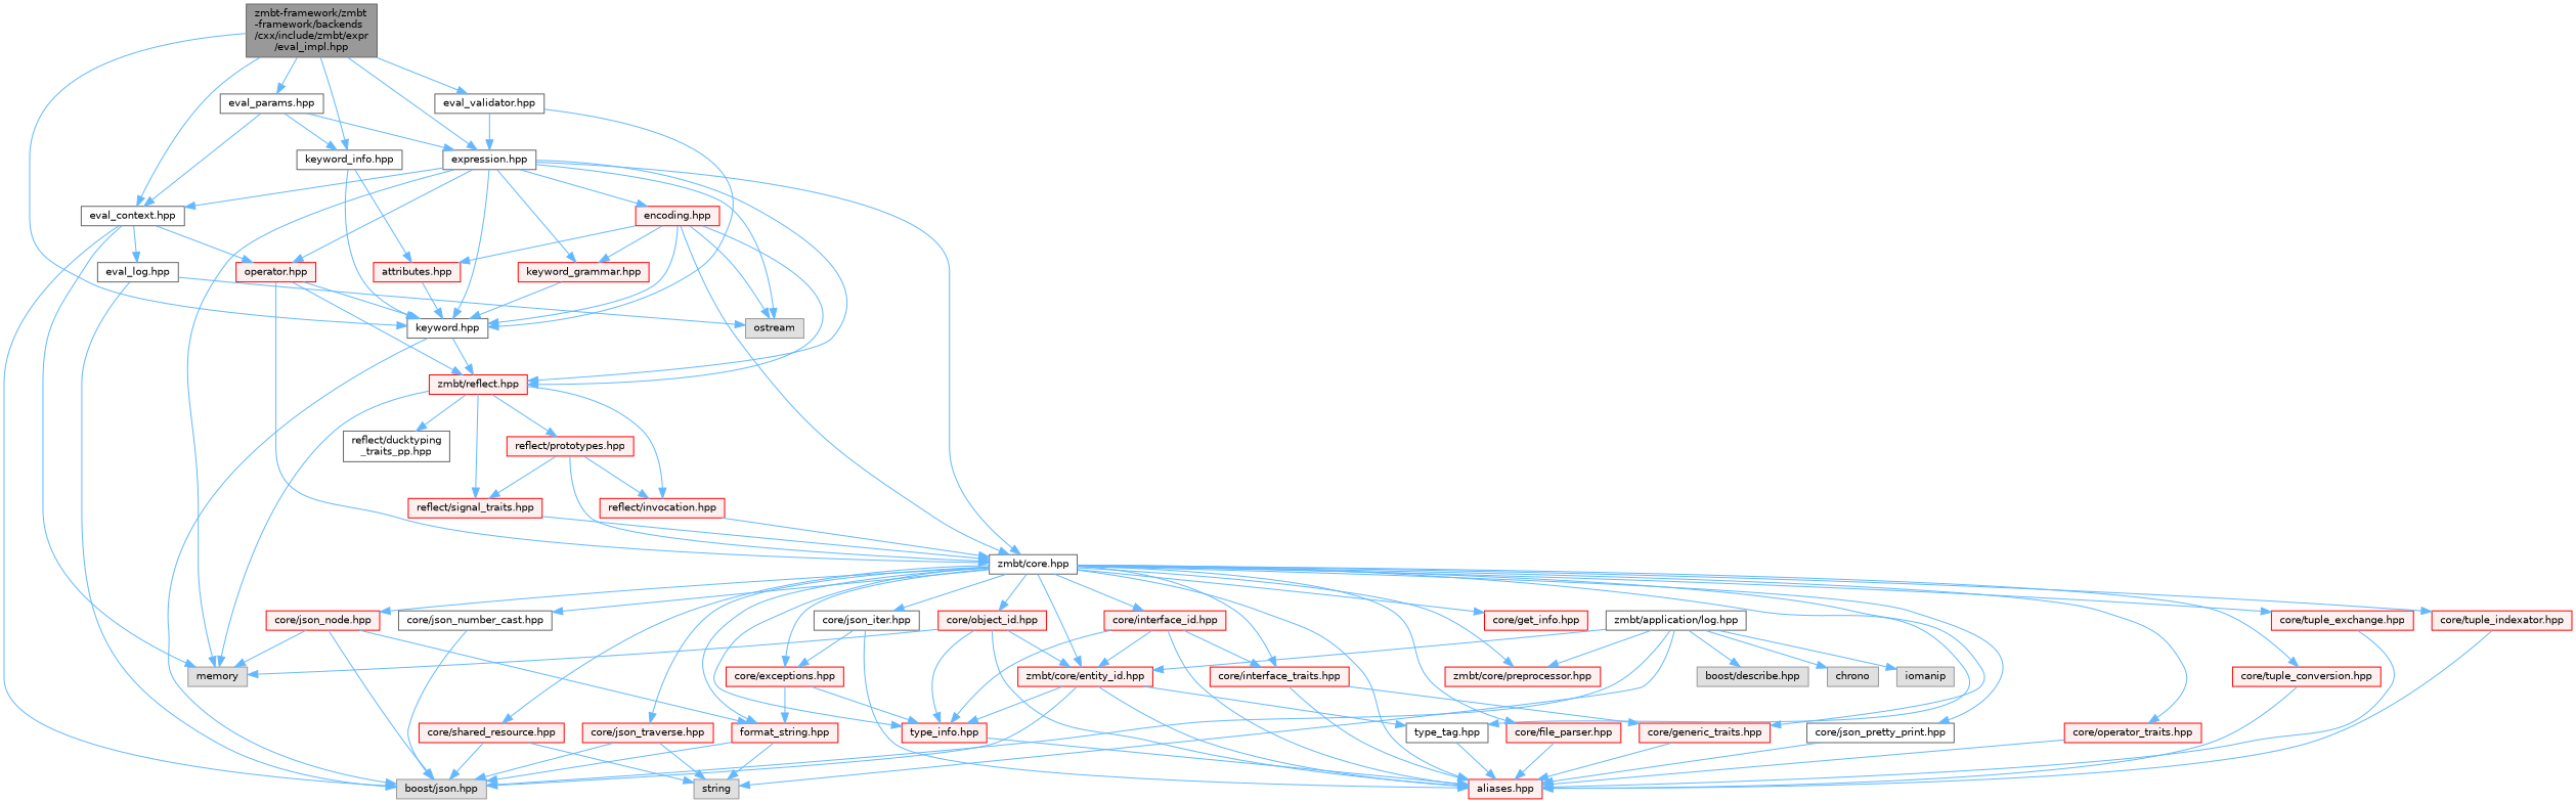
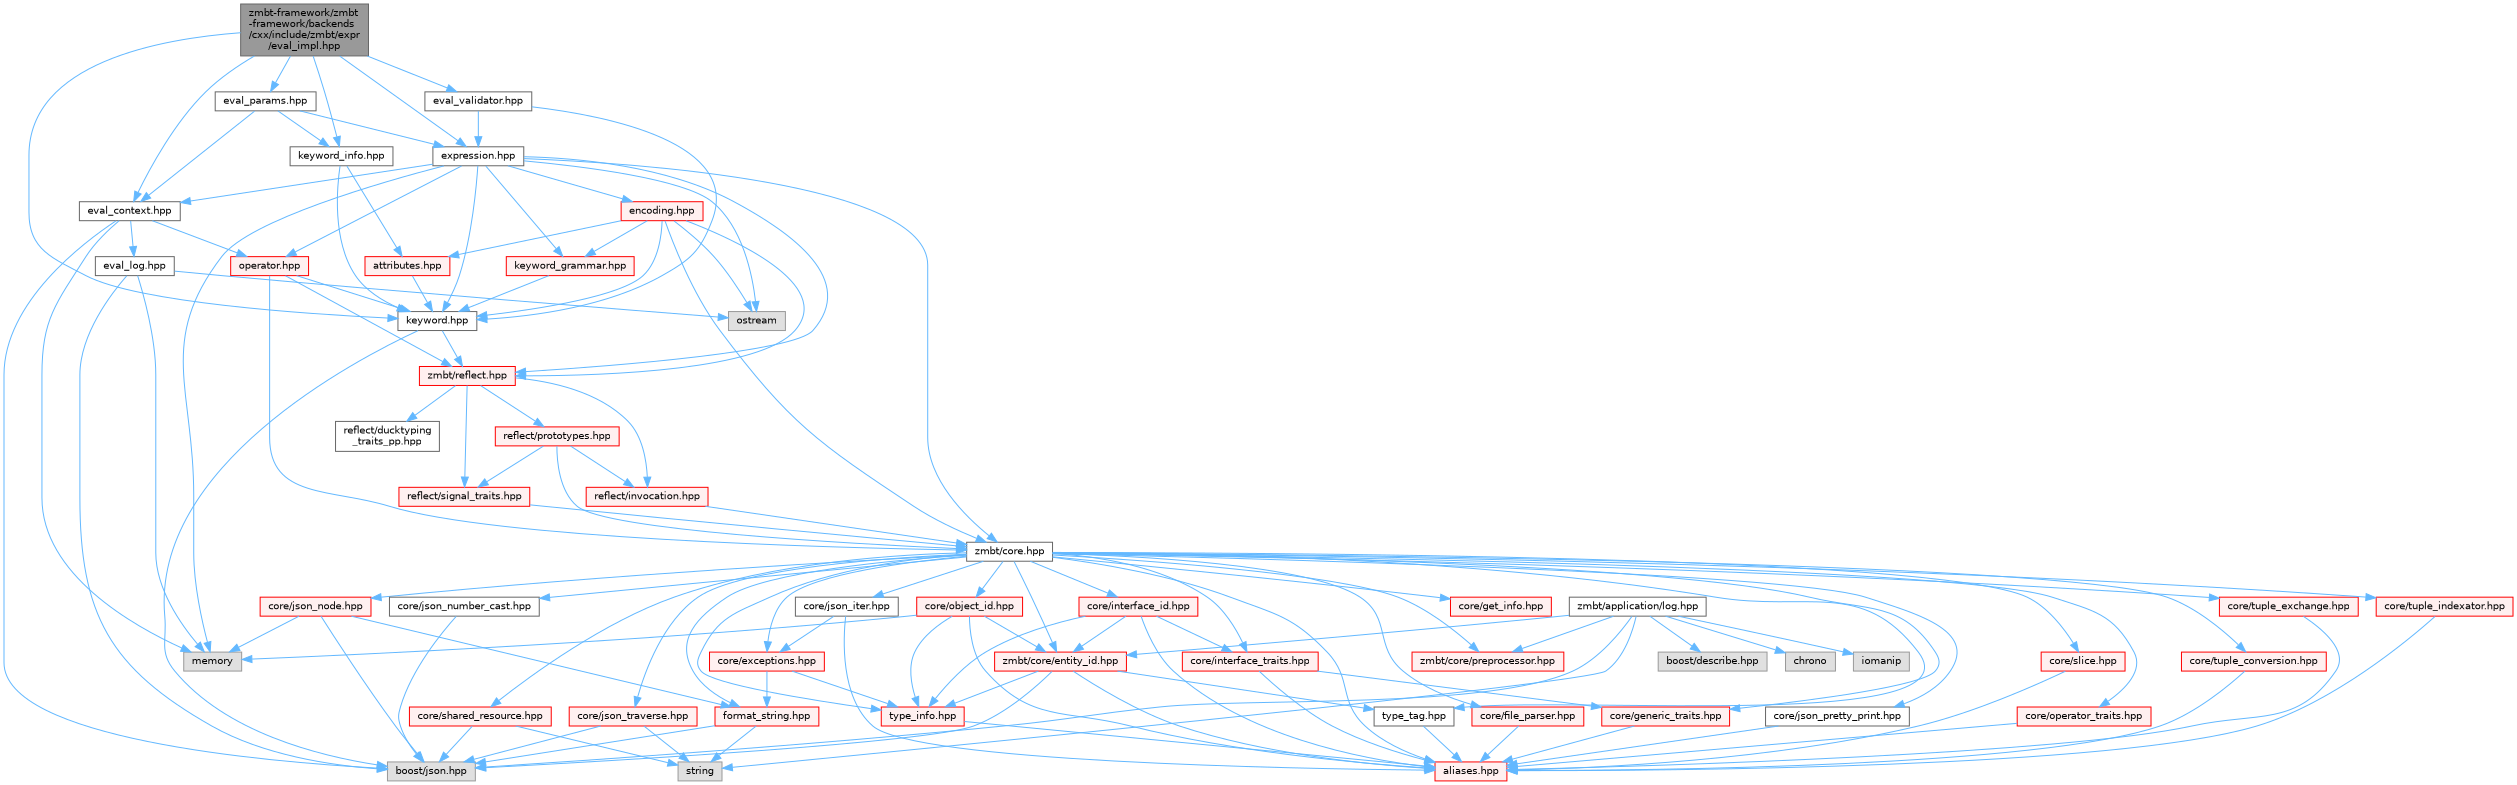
  digraph {
    node [color=red fillcolor="#FFF0F0" fontname=Helvetica fontsize=10 shape=box style=filled]
    edge [color=steelblue1 fontname=Helvetica fontsize=10 labelfontname=Helvetica labelfontsize=10 style=solid]
    n1 [color=gray40 fillcolor=grey60 fontcolor=black height=0.2 label="zmbt-framework/zmbt\l-framework/backends\l/cxx/include/zmbt/expr\l/eval_impl.hpp" width=0.4]
    n2 [color=grey40 fillcolor=white height=0.2 label="expression.hpp" width=0.4]
    n3 [color=grey40 fillcolor=white height=0.2 label="keyword.hpp" width=0.4]
    n4 [color=grey40 fillcolor=white height=0.2 label="eval_context.hpp" width=0.4]
    n5 [color=grey40 fillcolor=white height=0.2 label="eval_params.hpp" width=0.4]
    n6 [color=grey40 fillcolor=white height=0.2 label="keyword_info.hpp" width=0.4]
    n7 [color=grey40 fillcolor=white height=0.2 label="eval_validator.hpp" width=0.4]
    n8 [color=grey60 fillcolor="#E0E0E0" height=0.2 label=memory width=0.4]
    n9 [color=grey60 fillcolor="#E0E0E0" height=0.2 label=ostream width=0.4]
    n10 [color=grey40 fillcolor=white height=0.2 label="zmbt/core.hpp" width=0.4]
    n11 [height=0.2 label="zmbt/reflect.hpp" width=0.4]
    n12 [height=0.2 label="operator.hpp" width=0.4]
    n13 [height=0.2 label="keyword_grammar.hpp" width=0.4]
    n14 [height=0.2 label="encoding.hpp" width=0.4]
    n15 [color=grey60 fillcolor="#E0E0E0" height=0.2 label="boost/json.hpp" width=0.4]
    n16 [color=grey40 fillcolor=white height=0.2 label="eval_log.hpp" width=0.4]
    n17 [height=0.2 label="attributes.hpp" width=0.4]
    n18 [color=grey40 fillcolor=white height=0.2 label="zmbt/application/log.hpp" width=0.4]
    n19 [color=grey60 fillcolor="#E0E0E0" height=0.2 label=chrono width=0.4]
    n20 [color=grey60 fillcolor="#E0E0E0" height=0.2 label=iomanip width=0.4]
    n21 [color=grey60 fillcolor="#E0E0E0" height=0.2 label=string width=0.4]
    n22 [color=grey60 fillcolor="#E0E0E0" height=0.2 label="boost/describe.hpp" width=0.4]
    n23 [height=0.2 label="zmbt/core/preprocessor.hpp" width=0.4]
    n24 [height=0.2 label="zmbt/core/entity_id.hpp" width=0.4]
    n25 [height=0.2 label="aliases.hpp" width=0.4]
    n26 [color=grey40 fillcolor=white height=0.2 label="type_tag.hpp" width=0.4]
    n27 [height=0.2 label="type_info.hpp" width=0.4]
    n28 [height=0.2 label="core/exceptions.hpp" width=0.4]
    n29 [height=0.2 label="format_string.hpp" width=0.4]
    n30 [height=0.2 label="core/file_parser.hpp" width=0.4]
    n31 [height=0.2 label="core/generic_traits.hpp" width=0.4]
    n32 [height=0.2 label="core/get_info.hpp" width=0.4]
    n33 [height=0.2 label="core/interface_traits.hpp" width=0.4]
    n34 [color=grey40 fillcolor=white height=0.2 label="core/json_iter.hpp" width=0.4]
    n35 [height=0.2 label="core/json_node.hpp" width=0.4]
    n36 [color=grey40 fillcolor=white height=0.2 label="core/json_number_cast.hpp" width=0.4]
    n37 [height=0.2 label="core/json_traverse.hpp" width=0.4]
    n38 [color=grey40 fillcolor=white height=0.2 label="core/json_pretty_print.hpp" width=0.4]
+   n39 [height=0.2 label="core/slice.hpp" width=0.4]
    n40 [height=0.2 label="core/operator_traits.hpp" width=0.4]
    n41 [height=0.2 label="core/shared_resource.hpp" width=0.4]
    n42 [height=0.2 label="core/tuple_conversion.hpp" width=0.4]
    n43 [height=0.2 label="core/tuple_exchange.hpp" width=0.4]
    n44 [height=0.2 label="core/tuple_indexator.hpp" width=0.4]
    n45 [height=0.2 label="core/interface_id.hpp" width=0.4]
    n46 [height=0.2 label="core/object_id.hpp" width=0.4]
    n47 [color=grey40 fillcolor=white height=0.2 label="reflect/ducktyping\l_traits_pp.hpp" width=0.4]
    n48 [height=0.2 label="reflect/signal_traits.hpp" width=0.4]
    n49 [height=0.2 label="reflect/invocation.hpp" width=0.4]
    n50 [height=0.2 label="reflect/prototypes.hpp" width=0.4]
    n1 -> n2
    n1 -> n3
    n1 -> n4
    n1 -> n5
    n1 -> n6
    n1 -> n7
    n2 -> n3
    n2 -> n4
    n2 -> n8
    n2 -> n9
    n2 -> n10
    n2 -> n11
    n2 -> n12
    n2 -> n13
    n2 -> n14
    n3 -> n11
    n3 -> n15
    n4 -> n8
    n4 -> n12
    n4 -> n15
    n4 -> n16
    n5 -> n2
    n5 -> n4
    n5 -> n6
    n6 -> n3
    n6 -> n17
    n7 -> n2
    n7 -> n3
    n10 -> n23
    n10 -> n24
    n10 -> n25
    n10 -> n26
    n10 -> n27
    n10 -> n28
    n10 -> n29
    n10 -> n30
    n10 -> n31
    n10 -> n32
    n10 -> n33
    n10 -> n34
    n10 -> n35
    n10 -> n36
    n10 -> n37
    n10 -> n38
+   n10 -> n39
    n10 -> n40
    n10 -> n41
    n10 -> n42
    n10 -> n43
    n10 -> n44
    n10 -> n45
    n10 -> n46
    n11 -> n47
    n11 -> n48
    n11 -> n49
    n11 -> n50
    n12 -> n3
    n12 -> n10
    n12 -> n11
    n13 -> n3
    n14 -> n3
    n14 -> n9
    n14 -> n10
    n14 -> n11
    n14 -> n13
    n14 -> n17
-   n11 -> n8
+   n16 -> n8
    n16 -> n9
    n16 -> n15
    n17 -> n3
    n18 -> n15
    n18 -> n19
    n18 -> n20
    n18 -> n21
    n18 -> n22
    n18 -> n23
    n18 -> n24
    n24 -> n15
    n24 -> n25
    n24 -> n26
    n24 -> n27
    n26 -> n25
    n27 -> n25
    n28 -> n27
    n28 -> n29
    n29 -> n15
    n29 -> n21
    n30 -> n25
    n31 -> n25
    n33 -> n25
    n33 -> n31
    n34 -> n25
    n34 -> n28
    n35 -> n8
    n35 -> n15
    n35 -> n29
    n36 -> n15
    n37 -> n15
    n37 -> n21
    n38 -> n25
+   n39 -> n25
    n40 -> n25
    n41 -> n15
    n41 -> n21
    n42 -> n25
    n43 -> n25
    n44 -> n25
    n45 -> n24
    n45 -> n25
    n45 -> n27
    n45 -> n33
    n46 -> n8
    n46 -> n24
    n46 -> n25
    n46 -> n27
    n48 -> n10
    n49 -> n10
    n50 -> n10
    n50 -> n48
    n50 -> n49
  }
